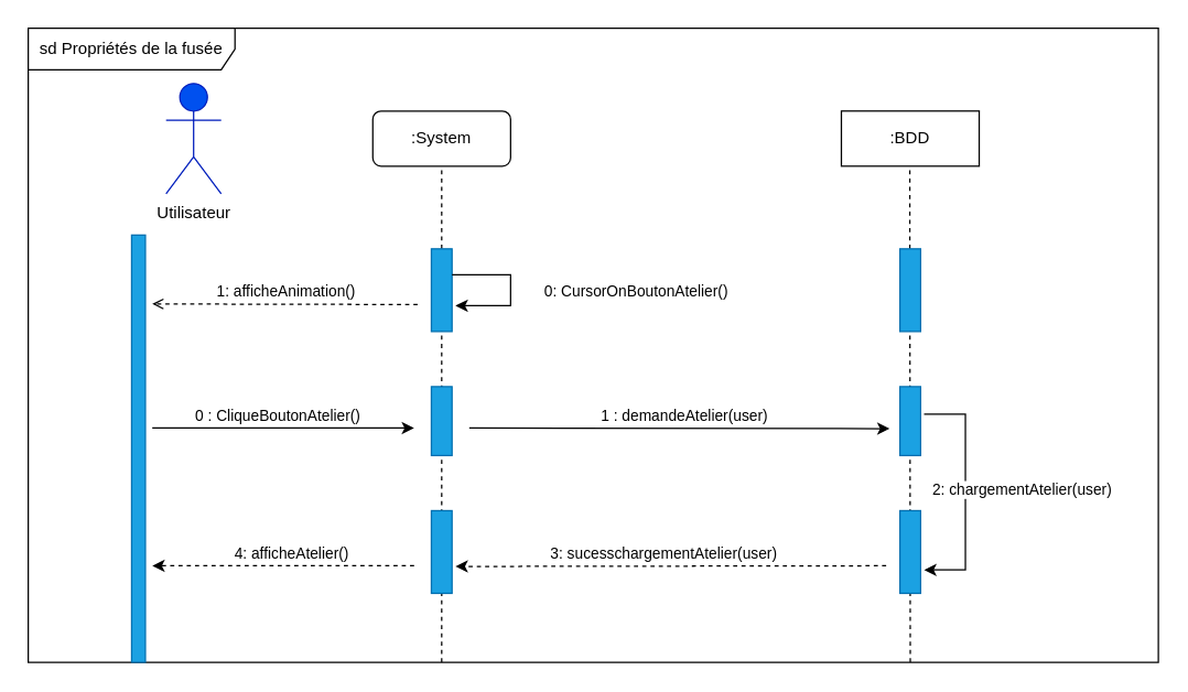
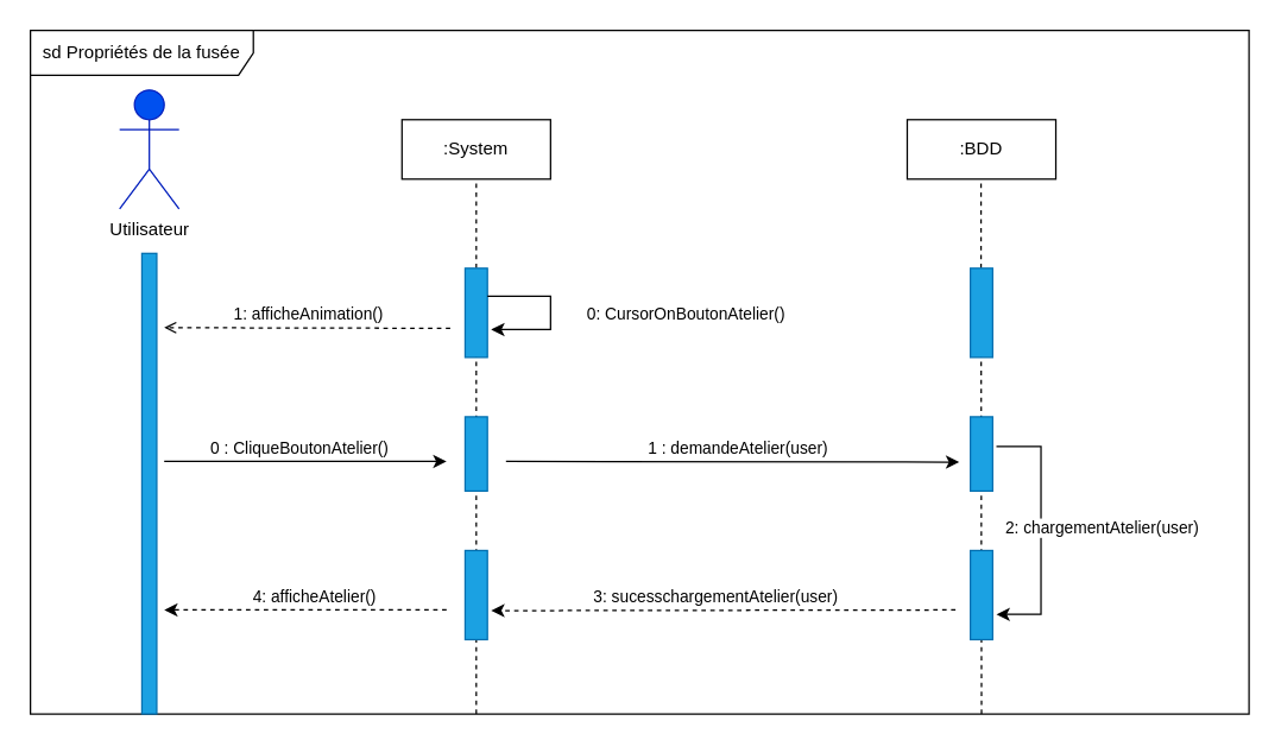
  <mxCell id="0" />
  <mxCell id="1" parent="0" />
  <mxCell id="2" value="sd Propriétés de la fusée" style="shape=umlFrame;whiteSpace=wrap;html=1;fontColor=#000000;width=150;height=30;movable=1;resizable=1;rotatable=1;deletable=1;editable=1;connectable=1;" parent="1" vertex="1"><mxGeometry y="20" width="820" height="460" as="geometry" x="20" /></mxCell>
  <mxCell id="3" value="" style="shape=rect;dashed=0;shadow=0;html=1;whiteSpace=wrap;direction=south;horizontal=0;fontColor=#ffffff;fillColor=#1ba1e2;strokeColor=#006EAF;" parent="1" vertex="1"><mxGeometry x="95" y="170" width="10" height="310" as="geometry" /></mxCell>
  <mxCell id="4" value="" style="endArrow=none;dashed=1;html=1;rounded=0;fontColor=#000000;entryX=0.5;entryY=1;entryDx=0;entryDy=0;movable=1;resizable=1;rotatable=1;deletable=1;editable=1;connectable=1;" parent="1" target="7" edge="1"><mxGeometry width="50" height="50" relative="1" as="geometry"><mxPoint x="320" y="480" as="sourcePoint" /><mxPoint x="460" y="270" as="targetPoint" /><Array as="points"><mxPoint x="320" y="170" /></Array></mxGeometry></mxCell>
  <mxCell id="5" value="" style="endArrow=none;dashed=1;html=1;rounded=0;fontColor=#000000;entryX=0.5;entryY=1;entryDx=0;entryDy=0;movable=1;resizable=1;rotatable=1;deletable=1;editable=1;connectable=1;" parent="1" edge="1"><mxGeometry width="50" height="50" relative="1" as="geometry"><mxPoint x="660" y="480" as="sourcePoint" /><mxPoint x="659.66" y="120" as="targetPoint" /><Array as="points"><mxPoint x="659.66" y="170" /></Array></mxGeometry></mxCell>
- <mxCell id="6" value="&lt;font color=&quot;#000000&quot;&gt;Utilisateur&lt;/font&gt;" style="shape=umlActor;verticalLabelPosition=bottom;verticalAlign=top;html=1;outlineConnect=0;fillColor=#0050ef;strokeColor=#001DBC;fontColor=#ffffff;" parent="1" vertex="1"><mxGeometry x="120" y="60" width="40" height="80" as="geometry" /></mxCell>
- <mxCell id="7" value=":System" style="whiteSpace=wrap;html=1;align=center;fontColor=#000000;rounded=1;" parent="1" vertex="1"><mxGeometry x="270" y="80" width="100" height="40" as="geometry" /></mxCell>
+ <mxCell id="6" value="&lt;font color=&quot;#000000&quot;&gt;Utilisateur&lt;/font&gt;" style="shape=umlActor;verticalLabelPosition=bottom;verticalAlign=top;html=1;outlineConnect=0;fillColor=#0050ef;strokeColor=#001DBC;fontColor=#ffffff;" parent="1" vertex="1"><mxGeometry x="80" y="60" width="40" height="80" as="geometry" /></mxCell>
+ <mxCell id="7" value=":System" style="whiteSpace=wrap;html=1;align=center;fontColor=#000000;" parent="1" vertex="1"><mxGeometry x="270" y="80" width="100" height="40" as="geometry" /></mxCell>
  <mxCell id="8" value=":BDD" style="whiteSpace=wrap;html=1;align=center;fontColor=#000000;" parent="1" vertex="1"><mxGeometry x="610" y="80" width="100" height="40" as="geometry" /></mxCell>
  <mxCell id="9" value="" style="shape=rect;dashed=0;shadow=0;html=1;whiteSpace=wrap;direction=south;horizontal=0;fontColor=#ffffff;fillColor=#1ba1e2;strokeColor=#006EAF;" parent="1" vertex="1"><mxGeometry x="312.5" y="180" width="15" height="60" as="geometry" /></mxCell>
  <mxCell id="10" value="" style="edgeStyle=elbowEdgeStyle;elbow=horizontal;endArrow=classic;html=1;rounded=0;fontFamily=Helvetica;fontSize=12;fontColor=#000000;" parent="1" edge="1"><mxGeometry width="50" height="50" relative="1" as="geometry"><mxPoint x="670" y="300" as="sourcePoint" /><mxPoint x="670" y="413" as="targetPoint" /><Array as="points"><mxPoint x="700" y="315.25" /></Array></mxGeometry></mxCell>
  <mxCell id="11" value="2: chargementAtelier(user)" style="edgeLabel;html=1;align=center;verticalAlign=middle;resizable=0;points=[];fontSize=11;fontFamily=Helvetica;fontColor=#000000;" parent="10" vertex="1" connectable="0"><mxGeometry x="-0.138" relative="1" as="geometry"><mxPoint x="40" y="9" as="offset" /></mxGeometry></mxCell>
  <mxCell id="12" value="" style="endArrow=classic;html=1;rounded=0;" edge="1" parent="1"><mxGeometry width="50" height="50" relative="1" as="geometry"><mxPoint x="110" y="310" as="sourcePoint" /><mxPoint x="300" y="310" as="targetPoint" /></mxGeometry></mxCell>
  <mxCell id="13" value="0 : CliqueBoutonAtelier()" style="edgeLabel;html=1;align=center;verticalAlign=middle;resizable=0;points=[];" vertex="1" connectable="0" parent="12"><mxGeometry x="0.149" y="-1" relative="1" as="geometry"><mxPoint x="-19" y="-11" as="offset" /></mxGeometry></mxCell>
  <mxCell id="14" value="" style="shape=rect;dashed=0;shadow=0;html=1;whiteSpace=wrap;direction=south;horizontal=0;fontColor=#ffffff;fillColor=#1ba1e2;strokeColor=#006EAF;" vertex="1" parent="1"><mxGeometry x="312.5" y="280" width="15" height="50" as="geometry" /></mxCell>
  <mxCell id="15" value="" style="shape=rect;dashed=0;shadow=0;html=1;whiteSpace=wrap;direction=south;horizontal=0;fontColor=#ffffff;fillColor=#1ba1e2;strokeColor=#006EAF;" vertex="1" parent="1"><mxGeometry x="652.5" y="180" width="15" height="60" as="geometry" /></mxCell>
  <mxCell id="16" value="" style="shape=rect;dashed=0;shadow=0;html=1;whiteSpace=wrap;direction=south;horizontal=0;fontColor=#ffffff;fillColor=#1ba1e2;strokeColor=#006EAF;" vertex="1" parent="1"><mxGeometry x="652.5" y="280" width="15" height="50" as="geometry" /></mxCell>
  <mxCell id="17" value="" style="endArrow=classic;html=1;rounded=0;dashed=1;" edge="1" parent="1"><mxGeometry width="50" height="50" relative="1" as="geometry"><mxPoint x="300" y="410" as="sourcePoint" /><mxPoint x="110" y="410" as="targetPoint" /></mxGeometry></mxCell>
  <mxCell id="18" value="4: afficheAtelier()" style="edgeLabel;html=1;align=center;verticalAlign=middle;resizable=0;points=[];" vertex="1" connectable="0" parent="17"><mxGeometry x="0.171" y="3" relative="1" as="geometry"><mxPoint x="21" y="-13" as="offset" /></mxGeometry></mxCell>
  <mxCell id="19" value="" style="endArrow=classic;html=1;rounded=0;" edge="1" parent="1"><mxGeometry width="50" height="50" relative="1" as="geometry"><mxPoint x="340" y="310" as="sourcePoint" /><mxPoint x="645" y="310.5" as="targetPoint" /></mxGeometry></mxCell>
  <mxCell id="20" value="1 : demandeAtelier(user)" style="edgeLabel;html=1;align=center;verticalAlign=middle;resizable=0;points=[];" vertex="1" connectable="0" parent="19"><mxGeometry x="0.149" y="-1" relative="1" as="geometry"><mxPoint x="-19" y="-11" as="offset" /></mxGeometry></mxCell>
  <mxCell id="21" value="" style="endArrow=classic;html=1;rounded=0;dashed=1;" edge="1" parent="1"><mxGeometry width="50" height="50" relative="1" as="geometry"><mxPoint x="642.5" y="410" as="sourcePoint" /><mxPoint x="330" y="410.5" as="targetPoint" /></mxGeometry></mxCell>
  <mxCell id="22" value="3: sucesschargementAtelier(user)" style="edgeLabel;html=1;align=center;verticalAlign=middle;resizable=0;points=[];" vertex="1" connectable="0" parent="21"><mxGeometry x="0.171" y="3" relative="1" as="geometry"><mxPoint x="21" y="-13" as="offset" /></mxGeometry></mxCell>
  <mxCell id="23" value="" style="shape=rect;dashed=0;shadow=0;html=1;whiteSpace=wrap;direction=south;horizontal=0;fontColor=#ffffff;fillColor=#1ba1e2;strokeColor=#006EAF;" vertex="1" parent="1"><mxGeometry x="312.5" y="370" width="15" height="60" as="geometry" /></mxCell>
  <mxCell id="24" value="" style="shape=rect;dashed=0;shadow=0;html=1;whiteSpace=wrap;direction=south;horizontal=0;fontColor=#ffffff;fillColor=#1ba1e2;strokeColor=#006EAF;" vertex="1" parent="1"><mxGeometry x="652.5" y="370" width="15" height="60" as="geometry" /></mxCell>
  <mxCell id="25" value="" style="edgeStyle=elbowEdgeStyle;elbow=horizontal;endArrow=classic;html=1;rounded=0;fontFamily=Helvetica;fontSize=12;fontColor=#000000;exitX=0.25;exitY=0;exitDx=0;exitDy=0;" edge="1" parent="1"><mxGeometry width="50" height="50" relative="1" as="geometry"><mxPoint x="327.5" y="198.75" as="sourcePoint" /><mxPoint x="330" y="221.25" as="targetPoint" /><Array as="points"><mxPoint x="370" y="214.25" /></Array></mxGeometry></mxCell>
  <mxCell id="26" value="0: CursorOnBoutonAtelier()" style="edgeLabel;html=1;align=center;verticalAlign=middle;resizable=0;points=[];fontSize=11;fontFamily=Helvetica;fontColor=#000000;" vertex="1" connectable="0" parent="25"><mxGeometry x="-0.138" relative="1" as="geometry"><mxPoint x="90" y="9" as="offset" /></mxGeometry></mxCell>
  <mxCell id="27" value="1: afficheAnimation()" style="edgeStyle=none;html=1;endArrow=open;dashed=1;verticalAlign=bottom;rounded=0;fontFamily=Helvetica;fontSize=11;fontColor=#000000;" edge="1" parent="1"><mxGeometry width="160" relative="1" as="geometry"><mxPoint x="302.5" y="220.42" as="sourcePoint" /><mxPoint x="110" y="220" as="targetPoint" /></mxGeometry></mxCell>
